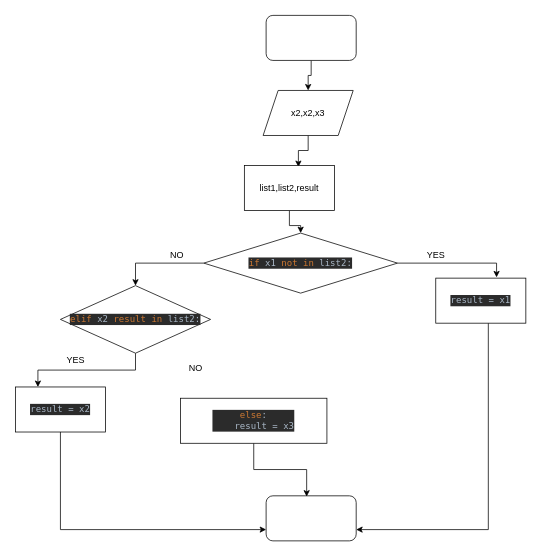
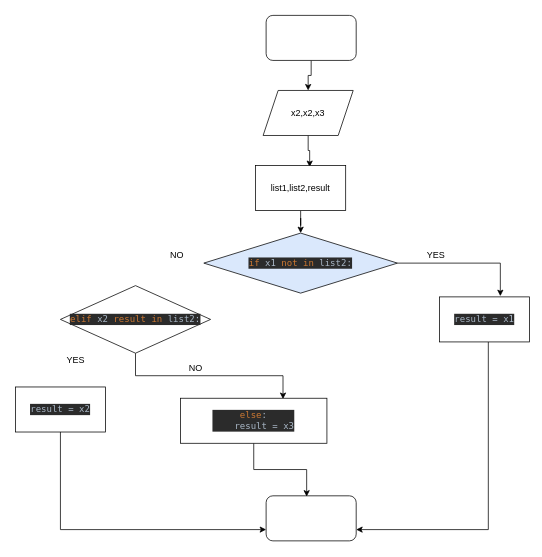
  <mxCell id="0" />
  <mxCell id="1" parent="0" />
  <mxCell id="2" style="edgeStyle=orthogonalEdgeStyle;rounded=0;orthogonalLoop=1;jettySize=auto;html=1;entryX=0.5;entryY=0;entryDx=0;entryDy=0;" edge="1" parent="1" source="3" target="6"><mxGeometry relative="1" as="geometry" /></mxCell>
  <mxCell id="3" value="" style="rounded=1;whiteSpace=wrap;html=1;" vertex="1" parent="1"><mxGeometry x="354" y="20" width="120" height="60" as="geometry" /></mxCell>
  <mxCell id="4" value="" style="rounded=1;whiteSpace=wrap;html=1;" vertex="1" parent="1"><mxGeometry x="354" y="660" width="120" height="60" as="geometry" /></mxCell>
  <mxCell id="5" style="edgeStyle=orthogonalEdgeStyle;rounded=0;orthogonalLoop=1;jettySize=auto;html=1;entryX=0.6;entryY=0.033;entryDx=0;entryDy=0;entryPerimeter=0;" edge="1" parent="1" source="6" target="8"><mxGeometry relative="1" as="geometry" /></mxCell>
  <mxCell id="6" value="x2,x2,x3" style="shape=parallelogram;perimeter=parallelogramPerimeter;whiteSpace=wrap;html=1;fixedSize=1;" vertex="1" parent="1"><mxGeometry x="350" y="120" width="120" height="60" as="geometry" /></mxCell>
  <mxCell id="7" style="edgeStyle=orthogonalEdgeStyle;rounded=0;orthogonalLoop=1;jettySize=auto;html=1;entryX=0.5;entryY=0;entryDx=0;entryDy=0;" edge="1" parent="1" source="8" target="11"><mxGeometry relative="1" as="geometry" /></mxCell>
- <mxCell id="8" value="list1,list2,result" style="rounded=0;whiteSpace=wrap;html=1;" vertex="1" parent="1"><mxGeometry x="325" y="220" width="120" height="60" as="geometry" /></mxCell>
+ <mxCell id="8" value="list1,list2,result" style="rounded=0;whiteSpace=wrap;html=1;" vertex="1" parent="1"><mxGeometry x="340" y="220" width="120" height="60" as="geometry" /></mxCell>
  <mxCell id="9" style="edgeStyle=orthogonalEdgeStyle;rounded=0;orthogonalLoop=1;jettySize=auto;html=1;entryX=0.675;entryY=-0.017;entryDx=0;entryDy=0;entryPerimeter=0;" edge="1" parent="1" source="11" target="13"><mxGeometry relative="1" as="geometry" /></mxCell>
- <mxCell id="10" style="edgeStyle=orthogonalEdgeStyle;rounded=0;orthogonalLoop=1;jettySize=auto;html=1;entryX=0.5;entryY=0;entryDx=0;entryDy=0;" edge="1" parent="1" source="11" target="16"><mxGeometry relative="1" as="geometry"><Array as="points"><mxPoint x="180" y="350" /></Array></mxGeometry></mxCell>
- <mxCell id="11" value="&lt;pre style=&quot;background-color: #2b2b2b ; color: #a9b7c6 ; font-family: &amp;#34;jetbrains mono&amp;#34; , monospace ; font-size: 9 8pt&quot;&gt;&lt;span style=&quot;color: #cc7832&quot;&gt;if &lt;/span&gt;x1 &lt;span style=&quot;color: #cc7832&quot;&gt;not in &lt;/span&gt;list2:&lt;/pre&gt;" style="rhombus;whiteSpace=wrap;html=1;" vertex="1" parent="1"><mxGeometry x="271" y="310" width="258" height="80" as="geometry" /></mxCell>
+ <mxCell id="11" value="&lt;pre style=&quot;background-color: #2b2b2b ; color: #a9b7c6 ; font-family: &amp;#34;jetbrains mono&amp;#34; , monospace ; font-size: 9 8pt&quot;&gt;&lt;span style=&quot;color: #cc7832&quot;&gt;if &lt;/span&gt;x1 &lt;span style=&quot;color: #cc7832&quot;&gt;not in &lt;/span&gt;list2:&lt;/pre&gt;" style="rhombus;whiteSpace=wrap;html=1;fillColor=#dae8fc;" vertex="1" parent="1"><mxGeometry x="271" y="310" width="258" height="80" as="geometry" /></mxCell>
  <mxCell id="12" style="edgeStyle=orthogonalEdgeStyle;rounded=0;orthogonalLoop=1;jettySize=auto;html=1;entryX=1;entryY=0.75;entryDx=0;entryDy=0;" edge="1" parent="1" source="13" target="4"><mxGeometry relative="1" as="geometry"><Array as="points"><mxPoint x="650" y="705" /></Array></mxGeometry></mxCell>
- <mxCell id="13" value="&lt;pre style=&quot;background-color: #2b2b2b ; color: #a9b7c6 ; font-family: &amp;#34;jetbrains mono&amp;#34; , monospace ; font-size: 9 8pt&quot;&gt;result = x1&lt;/pre&gt;" style="rounded=0;whiteSpace=wrap;html=1;" vertex="1" parent="1"><mxGeometry x="580" y="370" width="120" height="60" as="geometry" /></mxCell>
- <mxCell id="15" style="edgeStyle=orthogonalEdgeStyle;rounded=0;orthogonalLoop=1;jettySize=auto;html=1;entryX=0.25;entryY=0;entryDx=0;entryDy=0;" edge="1" parent="1" source="16" target="18"><mxGeometry relative="1" as="geometry" /></mxCell>
+ <mxCell id="13" value="&lt;pre style=&quot;background-color: #2b2b2b ; color: #a9b7c6 ; font-family: &amp;#34;jetbrains mono&amp;#34; , monospace ; font-size: 9 8pt&quot;&gt;result = x1&lt;/pre&gt;" style="rounded=0;whiteSpace=wrap;html=1;" vertex="1" parent="1"><mxGeometry x="585" y="395" width="120" height="60" as="geometry" /></mxCell>
+ <mxCell id="14" style="edgeStyle=orthogonalEdgeStyle;rounded=0;orthogonalLoop=1;jettySize=auto;html=1;entryX=0.7;entryY=0.017;entryDx=0;entryDy=0;entryPerimeter=0;" edge="1" parent="1" source="16" target="20"><mxGeometry relative="1" as="geometry" /></mxCell>
  <mxCell id="16" value="&lt;pre style=&quot;background-color: #2b2b2b ; color: #a9b7c6 ; font-family: &amp;#34;jetbrains mono&amp;#34; , monospace ; font-size: 9 8pt&quot;&gt;&lt;span style=&quot;color: #cc7832&quot;&gt;elif &lt;/span&gt;x2 &lt;span style=&quot;color: #cc7832&quot;&gt;result in &lt;/span&gt;list2:&lt;/pre&gt;" style="rhombus;whiteSpace=wrap;html=1;" vertex="1" parent="1"><mxGeometry x="80" y="380" width="200" height="90" as="geometry" /></mxCell>
  <mxCell id="17" style="edgeStyle=orthogonalEdgeStyle;rounded=0;orthogonalLoop=1;jettySize=auto;html=1;entryX=0;entryY=0.75;entryDx=0;entryDy=0;" edge="1" parent="1" source="18" target="4"><mxGeometry relative="1" as="geometry"><Array as="points"><mxPoint x="80" y="705" /></Array></mxGeometry></mxCell>
  <mxCell id="18" value="&lt;pre style=&quot;background-color: #2b2b2b ; color: #a9b7c6 ; font-family: &amp;#34;jetbrains mono&amp;#34; , monospace ; font-size: 9 8pt&quot;&gt;result = x2&lt;/pre&gt;" style="rounded=0;whiteSpace=wrap;html=1;" vertex="1" parent="1"><mxGeometry x="20" y="515" width="120" height="60" as="geometry" /></mxCell>
  <mxCell id="19" style="edgeStyle=orthogonalEdgeStyle;rounded=0;orthogonalLoop=1;jettySize=auto;html=1;entryX=0.45;entryY=0.017;entryDx=0;entryDy=0;entryPerimeter=0;" edge="1" parent="1" source="20" target="4"><mxGeometry relative="1" as="geometry" /></mxCell>
  <mxCell id="20" value="&lt;pre style=&quot;background-color: #2b2b2b ; color: #a9b7c6 ; font-family: &amp;#34;jetbrains mono&amp;#34; , monospace ; font-size: 9 8pt&quot;&gt;&lt;span style=&quot;color: #cc7832&quot;&gt;else&lt;/span&gt;:&lt;br&gt;    result = x3&lt;/pre&gt;" style="rounded=0;whiteSpace=wrap;html=1;" vertex="1" parent="1"><mxGeometry x="240" y="530" width="195" height="60" as="geometry" /></mxCell>
  <mxCell id="21" value="YES" style="text;html=1;align=center;verticalAlign=middle;resizable=0;points=[];autosize=1;strokeColor=none;" vertex="1" parent="1"><mxGeometry x="560" y="330" width="40" height="20" as="geometry" /></mxCell>
  <mxCell id="22" value="NO" style="text;html=1;align=center;verticalAlign=middle;resizable=0;points=[];autosize=1;strokeColor=none;" vertex="1" parent="1"><mxGeometry x="220" y="330" width="30" height="20" as="geometry" /></mxCell>
  <mxCell id="23" value="YES" style="text;html=1;align=center;verticalAlign=middle;resizable=0;points=[];autosize=1;strokeColor=none;" vertex="1" parent="1"><mxGeometry x="80" y="470" width="40" height="20" as="geometry" /></mxCell>
  <mxCell id="24" value="NO" style="text;html=1;align=center;verticalAlign=middle;resizable=0;points=[];autosize=1;strokeColor=none;" vertex="1" parent="1"><mxGeometry x="245" y="480" width="30" height="20" as="geometry" /></mxCell>
